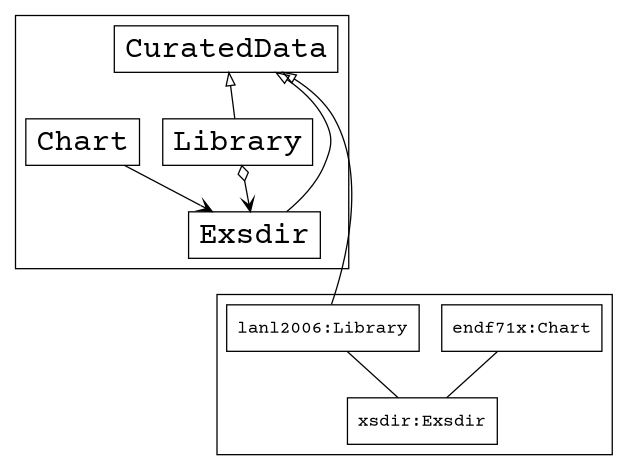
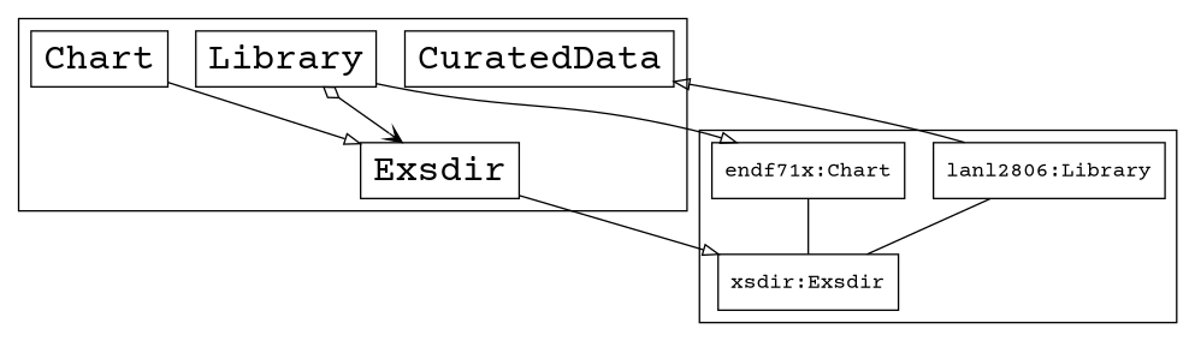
  digraph {
    fontname="Courier Prime"
    node [fontname="Courier Prime" fontsize=24 shape=box]
    edge [arrowhead=empty fontname="Courier Prime"]
    CuratedData
    Library
    Chart
    Exsdir
    n5 [label="endf71x:Chart" fontsize=""]
    n6 [label="xsdir:Exsdir" fontsize=""]
-   n7 [label="lanl2006:Library" fontsize=""]
+   n7 [label="lanl2806:Library" fontsize=""]
    subgraph cluster_1 {
      rankdir=BT
      subgraph sub_2 {
        rank=min
        rankdir=BT
        CuratedData
      }
      subgraph sub_3 {
        rank=same
        rankdir=BT
        Library
        Chart
      }
      subgraph sub_4 {
        rank=max
        rankdir=BT
        Exsdir
      }
    }
    subgraph cluster_5 {
      n5
      n6
      n7
    }
-   Library -> CuratedData
+   Library -> n5
    Library -> Exsdir [arrowhead=open arrowtail=odiamond dir=both]
-   Chart -> Exsdir [arrowhead=open]
-   Exsdir -> CuratedData
+   Chart -> Exsdir
+   Exsdir -> n6
    Exsdir -> n7 [style=invis arrowhead=""]
    n5 -> n6 [arrowhead=none]
    n7 -> CuratedData
    n7 -> n6 [arrowhead=none]
  }
